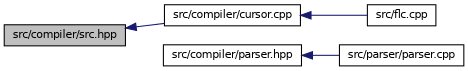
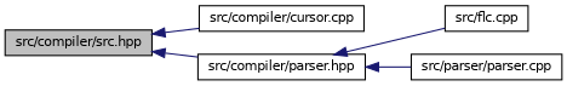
  digraph {
    rankdir=LR
    node [color=black fillcolor=white fontname=Helvetica fontsize=10 shape=record style=filled]
    edge [color=midnightblue dir=back fontname=Helvetica fontsize=10 labelfontname=Helvetica labelfontsize=10 style=solid]
    n1 [fillcolor=grey75 fontcolor=black height=0.2 label="src/compiler/src.hpp" width=0.4]
    n2 [height=0.2 label="src/compiler/cursor.cpp" width=0.4]
    n3 [height=0.2 label="src/compiler/parser.hpp" width=0.4]
    n4 [height=0.2 label="src/parser/parser.cpp" width=0.4]
    n5 [height=0.2 label="src/flc.cpp" width=0.4]
    n1 -> n2
+   n1 -> n3
    n3 -> n4
-   n2 -> n5
+   n3 -> n5
  }
